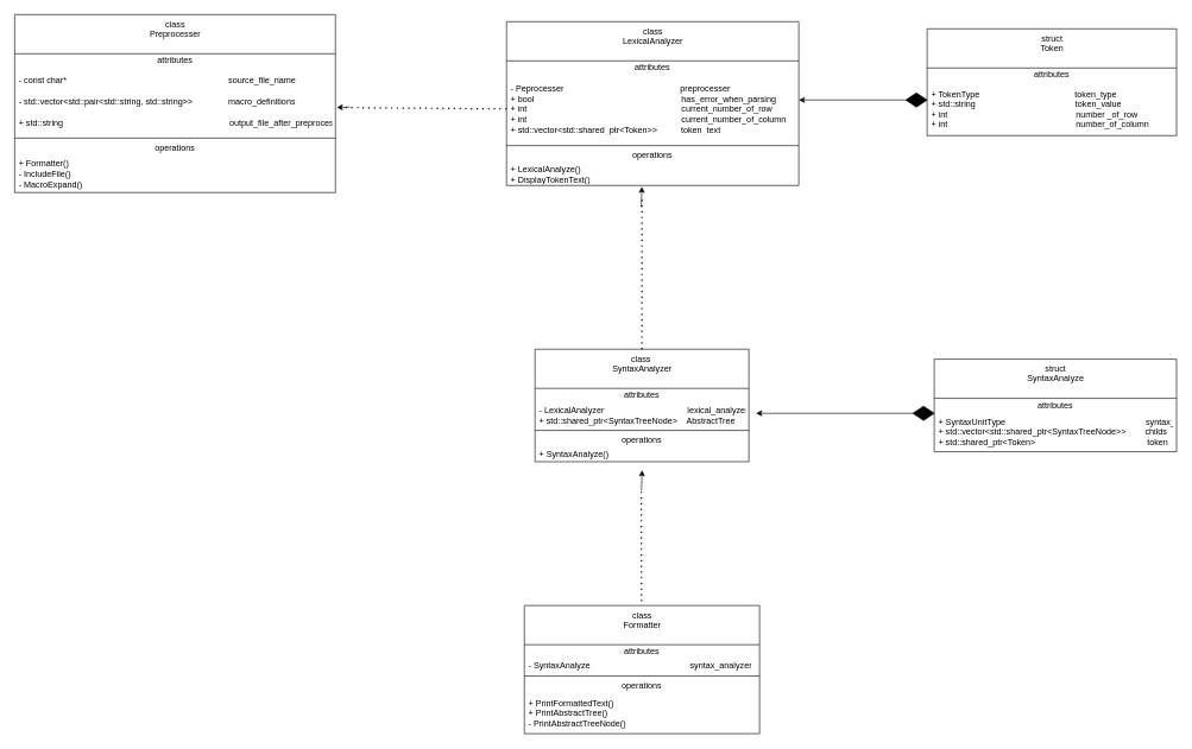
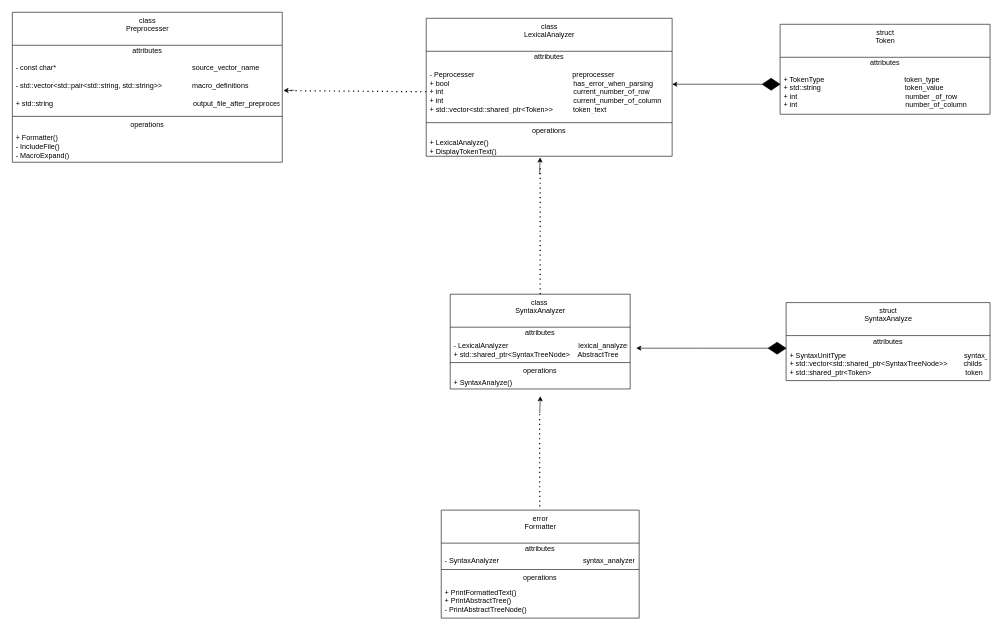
  <mxCell id="0" />
  <mxCell id="1" parent="0" />
  <mxCell id="2" value="class&lt;br&gt;Preprocesser" style="swimlane;fontStyle=0;align=center;verticalAlign=top;childLayout=stackLayout;horizontal=1;startSize=55;horizontalStack=0;resizeParent=1;resizeParentMax=0;resizeLast=0;collapsible=0;marginBottom=0;html=1;" vertex="1" parent="1"><mxGeometry x="20" y="20" width="450" height="250" as="geometry" /></mxCell>
  <mxCell id="3" value="attributes" style="text;html=1;strokeColor=none;fillColor=none;align=center;verticalAlign=middle;spacingLeft=4;spacingRight=4;overflow=hidden;rotatable=0;points=[[0,0.5],[1,0.5]];portConstraint=eastwest;" vertex="1" parent="2"><mxGeometry y="55" width="450" height="20" as="geometry" /></mxCell>
- <mxCell id="4" value="- const char*&amp;nbsp; &amp;nbsp; &amp;nbsp; &amp;nbsp; &amp;nbsp; &amp;nbsp; &amp;nbsp; &amp;nbsp; &amp;nbsp; &amp;nbsp; &amp;nbsp; &amp;nbsp; &amp;nbsp; &amp;nbsp; &amp;nbsp; &amp;nbsp; &amp;nbsp; &amp;nbsp; &amp;nbsp; &amp;nbsp; &amp;nbsp; &amp;nbsp; &amp;nbsp; &amp;nbsp; &amp;nbsp; &amp;nbsp; &amp;nbsp; &amp;nbsp; &amp;nbsp; &amp;nbsp; &amp;nbsp; &amp;nbsp; &amp;nbsp; &amp;nbsp; source_file_name" style="text;html=1;strokeColor=none;fillColor=none;align=left;verticalAlign=middle;spacingLeft=4;spacingRight=4;overflow=hidden;rotatable=0;points=[[0,0.5],[1,0.5]];portConstraint=eastwest;" vertex="1" parent="2"><mxGeometry y="75" width="450" height="35" as="geometry" /></mxCell>
+ <mxCell id="4" value="- const char*&amp;nbsp; &amp;nbsp; &amp;nbsp; &amp;nbsp; &amp;nbsp; &amp;nbsp; &amp;nbsp; &amp;nbsp; &amp;nbsp; &amp;nbsp; &amp;nbsp; &amp;nbsp; &amp;nbsp; &amp;nbsp; &amp;nbsp; &amp;nbsp; &amp;nbsp; &amp;nbsp; &amp;nbsp; &amp;nbsp; &amp;nbsp; &amp;nbsp; &amp;nbsp; &amp;nbsp; &amp;nbsp; &amp;nbsp; &amp;nbsp; &amp;nbsp; &amp;nbsp; &amp;nbsp; &amp;nbsp; &amp;nbsp; &amp;nbsp; &amp;nbsp; source_vector_name" style="text;html=1;strokeColor=none;fillColor=none;align=left;verticalAlign=middle;spacingLeft=4;spacingRight=4;overflow=hidden;rotatable=0;points=[[0,0.5],[1,0.5]];portConstraint=eastwest;" vertex="1" parent="2"><mxGeometry y="75" width="450" height="35" as="geometry" /></mxCell>
  <mxCell id="5" value="- std::vector&amp;lt;std::pair&amp;lt;std::string, std::string&amp;gt;&amp;gt;&amp;nbsp; &amp;nbsp; &amp;nbsp; &amp;nbsp; &amp;nbsp; &amp;nbsp; &amp;nbsp; &amp;nbsp;macro_definitions" style="text;html=1;strokeColor=none;fillColor=none;align=left;verticalAlign=middle;spacingLeft=4;spacingRight=4;overflow=hidden;rotatable=0;points=[[0,0.5],[1,0.5]];portConstraint=eastwest;" vertex="1" parent="2"><mxGeometry y="110" width="450" height="25" as="geometry" /></mxCell>
  <mxCell id="6" value="+ std::string&amp;nbsp; &amp;nbsp; &amp;nbsp; &amp;nbsp; &amp;nbsp; &amp;nbsp; &amp;nbsp; &amp;nbsp; &amp;nbsp; &amp;nbsp; &amp;nbsp; &amp;nbsp; &amp;nbsp; &amp;nbsp; &amp;nbsp; &amp;nbsp; &amp;nbsp; &amp;nbsp; &amp;nbsp; &amp;nbsp; &amp;nbsp; &amp;nbsp; &amp;nbsp; &amp;nbsp; &amp;nbsp; &amp;nbsp; &amp;nbsp; &amp;nbsp; &amp;nbsp; &amp;nbsp; &amp;nbsp; &amp;nbsp; &amp;nbsp; &amp;nbsp; &amp;nbsp; output_file_after_preprocess" style="text;html=1;strokeColor=none;fillColor=none;align=left;verticalAlign=middle;spacingLeft=4;spacingRight=4;overflow=hidden;rotatable=0;points=[[0,0.5],[1,0.5]];portConstraint=eastwest;" vertex="1" parent="2"><mxGeometry y="135" width="450" height="35" as="geometry" /></mxCell>
  <mxCell id="7" value="" style="line;strokeWidth=1;fillColor=none;align=left;verticalAlign=middle;spacingTop=-1;spacingLeft=3;spacingRight=3;rotatable=0;labelPosition=right;points=[];portConstraint=eastwest;" vertex="1" parent="2"><mxGeometry y="170" width="450" height="7" as="geometry" /></mxCell>
  <mxCell id="8" value="operations" style="text;html=1;strokeColor=none;fillColor=none;align=center;verticalAlign=middle;spacingLeft=4;spacingRight=4;overflow=hidden;rotatable=0;points=[[0,0.5],[1,0.5]];portConstraint=eastwest;" vertex="1" parent="2"><mxGeometry y="177" width="450" height="20" as="geometry" /></mxCell>
  <mxCell id="9" value="+ Formatter()&lt;br&gt;- IncludeFile()&lt;br&gt;- MacroExpand()" style="text;html=1;strokeColor=none;fillColor=none;align=left;verticalAlign=middle;spacingLeft=4;spacingRight=4;overflow=hidden;rotatable=0;points=[[0,0.5],[1,0.5]];portConstraint=eastwest;" vertex="1" parent="2"><mxGeometry y="197" width="450" height="53" as="geometry" /></mxCell>
  <mxCell id="10" value="struct&lt;br&gt;Token" style="swimlane;fontStyle=0;align=center;verticalAlign=top;childLayout=stackLayout;horizontal=1;startSize=55;horizontalStack=0;resizeParent=1;resizeParentMax=0;resizeLast=0;collapsible=0;marginBottom=0;html=1;fontColor=#000000;" vertex="1" parent="1"><mxGeometry x="1300" y="40" width="350" height="150" as="geometry" /></mxCell>
  <mxCell id="11" value="attributes" style="text;html=1;strokeColor=none;fillColor=none;align=center;verticalAlign=middle;spacingLeft=4;spacingRight=4;overflow=hidden;rotatable=0;points=[[0,0.5],[1,0.5]];portConstraint=eastwest;" vertex="1" parent="10"><mxGeometry y="55" width="350" height="20" as="geometry" /></mxCell>
  <mxCell id="12" value="+ TokenType&amp;nbsp; &amp;nbsp; &amp;nbsp; &amp;nbsp; &amp;nbsp; &amp;nbsp; &amp;nbsp; &amp;nbsp; &amp;nbsp; &amp;nbsp; &amp;nbsp; &amp;nbsp; &amp;nbsp; &amp;nbsp; &amp;nbsp; &amp;nbsp; &amp;nbsp; &amp;nbsp; &amp;nbsp; &amp;nbsp; token_type&lt;br&gt;+ std::string&amp;nbsp; &amp;nbsp; &amp;nbsp; &amp;nbsp; &amp;nbsp; &amp;nbsp; &amp;nbsp; &amp;nbsp; &amp;nbsp; &amp;nbsp; &amp;nbsp; &amp;nbsp; &amp;nbsp; &amp;nbsp; &amp;nbsp; &amp;nbsp; &amp;nbsp; &amp;nbsp; &amp;nbsp; &amp;nbsp; &amp;nbsp; token_value&lt;br&gt;+ int&amp;nbsp; &amp;nbsp; &amp;nbsp; &amp;nbsp; &amp;nbsp; &amp;nbsp; &amp;nbsp; &amp;nbsp; &amp;nbsp; &amp;nbsp; &amp;nbsp; &amp;nbsp; &amp;nbsp; &amp;nbsp; &amp;nbsp; &amp;nbsp; &amp;nbsp; &amp;nbsp; &amp;nbsp; &amp;nbsp; &amp;nbsp; &amp;nbsp; &amp;nbsp; &amp;nbsp; &amp;nbsp; &amp;nbsp; &amp;nbsp; number _of_row&lt;br&gt;+ int&amp;nbsp; &amp;nbsp; &amp;nbsp; &amp;nbsp; &amp;nbsp; &amp;nbsp; &amp;nbsp; &amp;nbsp; &amp;nbsp; &amp;nbsp; &amp;nbsp; &amp;nbsp; &amp;nbsp; &amp;nbsp; &amp;nbsp; &amp;nbsp; &amp;nbsp; &amp;nbsp; &amp;nbsp; &amp;nbsp; &amp;nbsp; &amp;nbsp; &amp;nbsp; &amp;nbsp; &amp;nbsp; &amp;nbsp; &amp;nbsp; number_of_column" style="text;html=1;strokeColor=none;fillColor=none;align=left;verticalAlign=middle;spacingLeft=4;spacingRight=4;overflow=hidden;rotatable=0;points=[[0,0.5],[1,0.5]];portConstraint=eastwest;" vertex="1" parent="10"><mxGeometry y="75" width="350" height="75" as="geometry" /></mxCell>
  <mxCell id="13" value="class&lt;br&gt;LexicalAnalyzer" style="swimlane;fontStyle=0;align=center;verticalAlign=top;childLayout=stackLayout;horizontal=1;startSize=55;horizontalStack=0;resizeParent=1;resizeParentMax=0;resizeLast=0;collapsible=0;marginBottom=0;html=1;fontColor=#000000;" vertex="1" parent="1"><mxGeometry x="710" y="30" width="410" height="230" as="geometry" /></mxCell>
  <mxCell id="14" value="attributes" style="text;html=1;strokeColor=none;fillColor=none;align=center;verticalAlign=middle;spacingLeft=4;spacingRight=4;overflow=hidden;rotatable=0;points=[[0,0.5],[1,0.5]];portConstraint=eastwest;" vertex="1" parent="13"><mxGeometry y="55" width="410" height="20" as="geometry" /></mxCell>
  <mxCell id="15" value="- Peprocesser&amp;nbsp; &amp;nbsp; &amp;nbsp; &amp;nbsp; &amp;nbsp; &amp;nbsp; &amp;nbsp; &amp;nbsp; &amp;nbsp; &amp;nbsp; &amp;nbsp; &amp;nbsp; &amp;nbsp; &amp;nbsp; &amp;nbsp; &amp;nbsp; &amp;nbsp; &amp;nbsp; &amp;nbsp; &amp;nbsp; &amp;nbsp; &amp;nbsp; &amp;nbsp; &amp;nbsp; &amp;nbsp;preprocesser&lt;br&gt;+ bool&amp;nbsp; &amp;nbsp; &amp;nbsp; &amp;nbsp; &amp;nbsp; &amp;nbsp; &amp;nbsp; &amp;nbsp; &amp;nbsp; &amp;nbsp; &amp;nbsp; &amp;nbsp; &amp;nbsp; &amp;nbsp; &amp;nbsp; &amp;nbsp; &amp;nbsp; &amp;nbsp; &amp;nbsp; &amp;nbsp; &amp;nbsp; &amp;nbsp; &amp;nbsp; &amp;nbsp; &amp;nbsp; &amp;nbsp; &amp;nbsp; &amp;nbsp; &amp;nbsp; &amp;nbsp; &amp;nbsp; has_error_when_parsing&lt;br&gt;+ int&amp;nbsp; &amp;nbsp; &amp;nbsp; &amp;nbsp; &amp;nbsp; &amp;nbsp; &amp;nbsp; &amp;nbsp; &amp;nbsp; &amp;nbsp; &amp;nbsp; &amp;nbsp; &amp;nbsp; &amp;nbsp; &amp;nbsp; &amp;nbsp; &amp;nbsp; &amp;nbsp; &amp;nbsp; &amp;nbsp; &amp;nbsp; &amp;nbsp; &amp;nbsp; &amp;nbsp; &amp;nbsp; &amp;nbsp; &amp;nbsp; &amp;nbsp; &amp;nbsp; &amp;nbsp; &amp;nbsp; &amp;nbsp; &amp;nbsp;current_number_of_row&lt;br&gt;+ int&amp;nbsp; &amp;nbsp; &amp;nbsp; &amp;nbsp; &amp;nbsp; &amp;nbsp; &amp;nbsp; &amp;nbsp; &amp;nbsp; &amp;nbsp; &amp;nbsp; &amp;nbsp; &amp;nbsp; &amp;nbsp; &amp;nbsp; &amp;nbsp; &amp;nbsp; &amp;nbsp; &amp;nbsp; &amp;nbsp; &amp;nbsp; &amp;nbsp; &amp;nbsp; &amp;nbsp; &amp;nbsp; &amp;nbsp; &amp;nbsp; &amp;nbsp; &amp;nbsp; &amp;nbsp; &amp;nbsp; &amp;nbsp; &amp;nbsp;current_number_of_column&lt;br&gt;+ std::vector&amp;lt;std::shared_ptr&amp;lt;Token&amp;gt;&amp;gt;&amp;nbsp; &amp;nbsp; &amp;nbsp; &amp;nbsp; &amp;nbsp; token_text" style="text;html=1;strokeColor=none;fillColor=none;align=left;verticalAlign=middle;spacingLeft=4;spacingRight=4;overflow=hidden;rotatable=0;points=[[0,0.5],[1,0.5]];portConstraint=eastwest;" vertex="1" parent="13"><mxGeometry y="75" width="410" height="95" as="geometry" /></mxCell>
  <mxCell id="16" value="" style="line;strokeWidth=1;fillColor=none;align=left;verticalAlign=middle;spacingTop=-1;spacingLeft=3;spacingRight=3;rotatable=0;labelPosition=right;points=[];portConstraint=eastwest;" vertex="1" parent="13"><mxGeometry y="170" width="410" height="8" as="geometry" /></mxCell>
  <mxCell id="17" value="operations" style="text;html=1;strokeColor=none;fillColor=none;align=center;verticalAlign=middle;spacingLeft=4;spacingRight=4;overflow=hidden;rotatable=0;points=[[0,0.5],[1,0.5]];portConstraint=eastwest;" vertex="1" parent="13"><mxGeometry y="178" width="410" height="20" as="geometry" /></mxCell>
  <mxCell id="18" value="+ LexicalAnalyze()&lt;br&gt;+ DisplayTokenText()" style="text;html=1;strokeColor=none;fillColor=none;align=left;verticalAlign=middle;spacingLeft=4;spacingRight=4;overflow=hidden;rotatable=0;points=[[0,0.5],[1,0.5]];portConstraint=eastwest;" vertex="1" parent="13"><mxGeometry y="198" width="410" height="32" as="geometry" /></mxCell>
  <mxCell id="19" value="class&amp;nbsp;&lt;br&gt;SyntaxAnalyzer" style="swimlane;fontStyle=0;align=center;verticalAlign=top;childLayout=stackLayout;horizontal=1;startSize=55;horizontalStack=0;resizeParent=1;resizeParentMax=0;resizeLast=0;collapsible=0;marginBottom=0;html=1;fontColor=#000000;" vertex="1" parent="1"><mxGeometry x="750" y="490" width="300" height="158" as="geometry" /></mxCell>
  <mxCell id="20" value="attributes" style="text;html=1;strokeColor=none;fillColor=none;align=center;verticalAlign=middle;spacingLeft=4;spacingRight=4;overflow=hidden;rotatable=0;points=[[0,0.5],[1,0.5]];portConstraint=eastwest;" vertex="1" parent="19"><mxGeometry y="55" width="300" height="20" as="geometry" /></mxCell>
  <mxCell id="21" value="- LexicalAnalyzer&amp;nbsp; &amp;nbsp; &amp;nbsp; &amp;nbsp; &amp;nbsp; &amp;nbsp; &amp;nbsp; &amp;nbsp; &amp;nbsp; &amp;nbsp; &amp;nbsp; &amp;nbsp; &amp;nbsp; &amp;nbsp; &amp;nbsp; &amp;nbsp; &amp;nbsp; &amp;nbsp;lexical_analyzer&lt;br&gt;+ std::shared_ptr&amp;lt;SyntaxTreeNode&amp;gt;&amp;nbsp; &amp;nbsp; AbstractTree" style="text;html=1;strokeColor=none;fillColor=none;align=left;verticalAlign=middle;spacingLeft=4;spacingRight=4;overflow=hidden;rotatable=0;points=[[0,0.5],[1,0.5]];portConstraint=eastwest;" vertex="1" parent="19"><mxGeometry y="75" width="300" height="35" as="geometry" /></mxCell>
  <mxCell id="22" value="" style="line;strokeWidth=1;fillColor=none;align=left;verticalAlign=middle;spacingTop=-1;spacingLeft=3;spacingRight=3;rotatable=0;labelPosition=right;points=[];portConstraint=eastwest;" vertex="1" parent="19"><mxGeometry y="110" width="300" height="8" as="geometry" /></mxCell>
  <mxCell id="23" value="operations" style="text;html=1;strokeColor=none;fillColor=none;align=center;verticalAlign=middle;spacingLeft=4;spacingRight=4;overflow=hidden;rotatable=0;points=[[0,0.5],[1,0.5]];portConstraint=eastwest;" vertex="1" parent="19"><mxGeometry y="118" width="300" height="20" as="geometry" /></mxCell>
  <mxCell id="24" value="+ SyntaxAnalyze()" style="text;html=1;strokeColor=none;fillColor=none;align=left;verticalAlign=middle;spacingLeft=4;spacingRight=4;overflow=hidden;rotatable=0;points=[[0,0.5],[1,0.5]];portConstraint=eastwest;" vertex="1" parent="19"><mxGeometry y="138" width="300" height="20" as="geometry" /></mxCell>
  <mxCell id="25" value="struct&lt;br&gt;SyntaxAnalyze" style="swimlane;fontStyle=0;align=center;verticalAlign=top;childLayout=stackLayout;horizontal=1;startSize=55;horizontalStack=0;resizeParent=1;resizeParentMax=0;resizeLast=0;collapsible=0;marginBottom=0;html=1;fontColor=#000000;" vertex="1" parent="1"><mxGeometry x="1310" y="504" width="340" height="130" as="geometry" /></mxCell>
  <mxCell id="26" value="attributes" style="text;html=1;strokeColor=none;fillColor=none;align=center;verticalAlign=middle;spacingLeft=4;spacingRight=4;overflow=hidden;rotatable=0;points=[[0,0.5],[1,0.5]];portConstraint=eastwest;" vertex="1" parent="25"><mxGeometry y="55" width="340" height="20" as="geometry" /></mxCell>
  <mxCell id="27" value="+ SyntaxUnitType&amp;nbsp; &amp;nbsp; &amp;nbsp; &amp;nbsp; &amp;nbsp; &amp;nbsp; &amp;nbsp; &amp;nbsp; &amp;nbsp; &amp;nbsp; &amp;nbsp; &amp;nbsp; &amp;nbsp; &amp;nbsp; &amp;nbsp; &amp;nbsp; &amp;nbsp; &amp;nbsp; &amp;nbsp; &amp;nbsp; &amp;nbsp; &amp;nbsp; &amp;nbsp; &amp;nbsp; &amp;nbsp; &amp;nbsp; &amp;nbsp; &amp;nbsp; &amp;nbsp; &amp;nbsp;syntax_unit_type&lt;br&gt;+ std::vector&amp;lt;std::shared_ptr&amp;lt;SyntaxTreeNode&amp;gt;&amp;gt;&amp;nbsp; &amp;nbsp; &amp;nbsp; &amp;nbsp; childs&lt;br&gt;+ std::shared_ptr&amp;lt;Token&amp;gt;&amp;nbsp; &amp;nbsp; &amp;nbsp; &amp;nbsp; &amp;nbsp; &amp;nbsp; &amp;nbsp; &amp;nbsp; &amp;nbsp; &amp;nbsp; &amp;nbsp; &amp;nbsp; &amp;nbsp; &amp;nbsp; &amp;nbsp; &amp;nbsp; &amp;nbsp; &amp;nbsp; &amp;nbsp; &amp;nbsp; &amp;nbsp; &amp;nbsp; &amp;nbsp; &amp;nbsp;token" style="text;html=1;strokeColor=none;fillColor=none;align=left;verticalAlign=middle;spacingLeft=4;spacingRight=4;overflow=hidden;rotatable=0;points=[[0,0.5],[1,0.5]];portConstraint=eastwest;" vertex="1" parent="25"><mxGeometry y="75" width="340" height="55" as="geometry" /></mxCell>
- <mxCell id="28" value="class&lt;br&gt;Formatter" style="swimlane;fontStyle=0;align=center;verticalAlign=top;childLayout=stackLayout;horizontal=1;startSize=55;horizontalStack=0;resizeParent=1;resizeParentMax=0;resizeLast=0;collapsible=0;marginBottom=0;html=1;fontColor=#000000;" vertex="1" parent="1"><mxGeometry x="735" y="850" width="330" height="180" as="geometry" /></mxCell>
+ <mxCell id="28" value="error&lt;br&gt;Formatter" style="swimlane;fontStyle=0;align=center;verticalAlign=top;childLayout=stackLayout;horizontal=1;startSize=55;horizontalStack=0;resizeParent=1;resizeParentMax=0;resizeLast=0;collapsible=0;marginBottom=0;html=1;fontColor=#000000;" vertex="1" parent="1"><mxGeometry x="735" y="850" width="330" height="180" as="geometry" /></mxCell>
  <mxCell id="29" value="attributes" style="text;html=1;strokeColor=none;fillColor=none;align=center;verticalAlign=middle;spacingLeft=4;spacingRight=4;overflow=hidden;rotatable=0;points=[[0,0.5],[1,0.5]];portConstraint=eastwest;" vertex="1" parent="28"><mxGeometry y="55" width="330" height="20" as="geometry" /></mxCell>
- <mxCell id="30" value="- SyntaxAnalyze&amp;nbsp; &amp;nbsp; &amp;nbsp; &amp;nbsp; &amp;nbsp; &amp;nbsp; &amp;nbsp; &amp;nbsp; &amp;nbsp; &amp;nbsp; &amp;nbsp; &amp;nbsp; &amp;nbsp; &amp;nbsp; &amp;nbsp; &amp;nbsp; &amp;nbsp; &amp;nbsp; &amp;nbsp; &amp;nbsp; &amp;nbsp; syntax_analyzer" style="text;html=1;strokeColor=none;fillColor=none;align=left;verticalAlign=middle;spacingLeft=4;spacingRight=4;overflow=hidden;rotatable=0;points=[[0,0.5],[1,0.5]];portConstraint=eastwest;" vertex="1" parent="28"><mxGeometry y="75" width="330" height="20" as="geometry" /></mxCell>
+ <mxCell id="30" value="- SyntaxAnalyzer&amp;nbsp; &amp;nbsp; &amp;nbsp; &amp;nbsp; &amp;nbsp; &amp;nbsp; &amp;nbsp; &amp;nbsp; &amp;nbsp; &amp;nbsp; &amp;nbsp; &amp;nbsp; &amp;nbsp; &amp;nbsp; &amp;nbsp; &amp;nbsp; &amp;nbsp; &amp;nbsp; &amp;nbsp; &amp;nbsp; &amp;nbsp; syntax_analyzer" style="text;html=1;strokeColor=none;fillColor=none;align=left;verticalAlign=middle;spacingLeft=4;spacingRight=4;overflow=hidden;rotatable=0;points=[[0,0.5],[1,0.5]];portConstraint=eastwest;" vertex="1" parent="28"><mxGeometry y="75" width="330" height="20" as="geometry" /></mxCell>
  <mxCell id="31" value="" style="line;strokeWidth=1;fillColor=none;align=left;verticalAlign=middle;spacingTop=-1;spacingLeft=3;spacingRight=3;rotatable=0;labelPosition=right;points=[];portConstraint=eastwest;" vertex="1" parent="28"><mxGeometry y="95" width="330" height="8" as="geometry" /></mxCell>
  <mxCell id="32" value="operations" style="text;html=1;strokeColor=none;fillColor=none;align=center;verticalAlign=middle;spacingLeft=4;spacingRight=4;overflow=hidden;rotatable=0;points=[[0,0.5],[1,0.5]];portConstraint=eastwest;" vertex="1" parent="28"><mxGeometry y="103" width="330" height="20" as="geometry" /></mxCell>
  <mxCell id="33" value="+ PrintFormattedText()&lt;br&gt;+ PrintAbstractTree()&lt;br&gt;- PrintAbstractTreeNode()" style="text;html=1;strokeColor=none;fillColor=none;align=left;verticalAlign=middle;spacingLeft=4;spacingRight=4;overflow=hidden;rotatable=0;points=[[0,0.5],[1,0.5]];portConstraint=eastwest;" vertex="1" parent="28"><mxGeometry y="123" width="330" height="57" as="geometry" /></mxCell>
  <mxCell id="34" style="edgeStyle=orthogonalEdgeStyle;rounded=0;orthogonalLoop=1;jettySize=auto;html=1;exitX=0;exitY=0.5;exitDx=0;exitDy=0;entryX=1.011;entryY=0.909;entryDx=0;entryDy=0;entryPerimeter=0;fontColor=#000000;strokeColor=none;" edge="1" parent="1" source="15" target="5"><mxGeometry relative="1" as="geometry" /></mxCell>
  <mxCell id="35" value="" style="endArrow=none;dashed=1;html=1;dashPattern=1 3;strokeWidth=2;fontColor=#000000;exitX=0;exitY=0.5;exitDx=0;exitDy=0;entryX=1.002;entryY=0.822;entryDx=0;entryDy=0;entryPerimeter=0;" edge="1" parent="1" source="15" target="5"><mxGeometry width="50" height="50" relative="1" as="geometry"><mxPoint x="710" y="200" as="sourcePoint" /><mxPoint x="760" y="150" as="targetPoint" /></mxGeometry></mxCell>
  <mxCell id="36" value="" style="endArrow=classic;html=1;strokeColor=#000000;fontColor=#000000;entryX=1.004;entryY=-0.127;entryDx=0;entryDy=0;entryPerimeter=0;" edge="1" parent="1" target="6"><mxGeometry width="50" height="50" relative="1" as="geometry"><mxPoint x="490" y="150" as="sourcePoint" /><mxPoint x="520" y="140" as="targetPoint" /></mxGeometry></mxCell>
  <mxCell id="37" style="edgeStyle=orthogonalEdgeStyle;rounded=0;orthogonalLoop=1;jettySize=auto;html=1;entryX=1;entryY=0.368;entryDx=0;entryDy=0;entryPerimeter=0;strokeColor=#000000;fontColor=#000000;" edge="1" parent="1" source="38" target="15"><mxGeometry relative="1" as="geometry" /></mxCell>
  <mxCell id="38" value="" style="rhombus;whiteSpace=wrap;html=1;fontColor=#000000;direction=south;shadow=0;labelBackgroundColor=#000000;labelBorderColor=none;fillColor=#000000;" vertex="1" parent="1"><mxGeometry x="1270" y="130" width="30" height="20" as="geometry" /></mxCell>
  <mxCell id="39" value="" style="endArrow=none;dashed=1;html=1;dashPattern=1 3;strokeWidth=2;fontColor=#000000;entryX=0.5;entryY=0;entryDx=0;entryDy=0;" edge="1" parent="1" target="19"><mxGeometry width="50" height="50" relative="1" as="geometry"><mxPoint x="900" y="280" as="sourcePoint" /><mxPoint x="900" y="360" as="targetPoint" /></mxGeometry></mxCell>
  <mxCell id="40" value="" style="endArrow=classic;html=1;strokeColor=#000000;fontColor=#000000;entryX=0.473;entryY=1.058;entryDx=0;entryDy=0;entryPerimeter=0;" edge="1" parent="1"><mxGeometry width="50" height="50" relative="1" as="geometry"><mxPoint x="899" y="290" as="sourcePoint" /><mxPoint x="899.93" y="261.856" as="targetPoint" /></mxGeometry></mxCell>
  <mxCell id="41" style="edgeStyle=orthogonalEdgeStyle;rounded=0;orthogonalLoop=1;jettySize=auto;html=1;strokeColor=#000000;fontColor=#000000;" edge="1" parent="1" source="42"><mxGeometry relative="1" as="geometry"><mxPoint x="1060" y="580" as="targetPoint" /></mxGeometry></mxCell>
  <mxCell id="42" value="" style="rhombus;whiteSpace=wrap;html=1;fontColor=#000000;direction=south;shadow=0;labelBackgroundColor=#000000;labelBorderColor=none;fillColor=#000000;" vertex="1" parent="1"><mxGeometry x="1280" y="570" width="30" height="20" as="geometry" /></mxCell>
  <mxCell id="43" value="" style="endArrow=none;dashed=1;html=1;dashPattern=1 3;strokeWidth=2;fontColor=#000000;entryX=0.5;entryY=0;entryDx=0;entryDy=0;" edge="1" parent="1"><mxGeometry width="50" height="50" relative="1" as="geometry"><mxPoint x="899" y="690" as="sourcePoint" /><mxPoint x="899.29" y="850" as="targetPoint" /></mxGeometry></mxCell>
  <mxCell id="44" value="" style="endArrow=classic;html=1;strokeColor=#000000;fontColor=#000000;entryX=0.473;entryY=1.058;entryDx=0;entryDy=0;entryPerimeter=0;" edge="1" parent="1"><mxGeometry width="50" height="50" relative="1" as="geometry"><mxPoint x="899.29" y="688.14" as="sourcePoint" /><mxPoint x="900.22" y="659.996" as="targetPoint" /></mxGeometry></mxCell>
